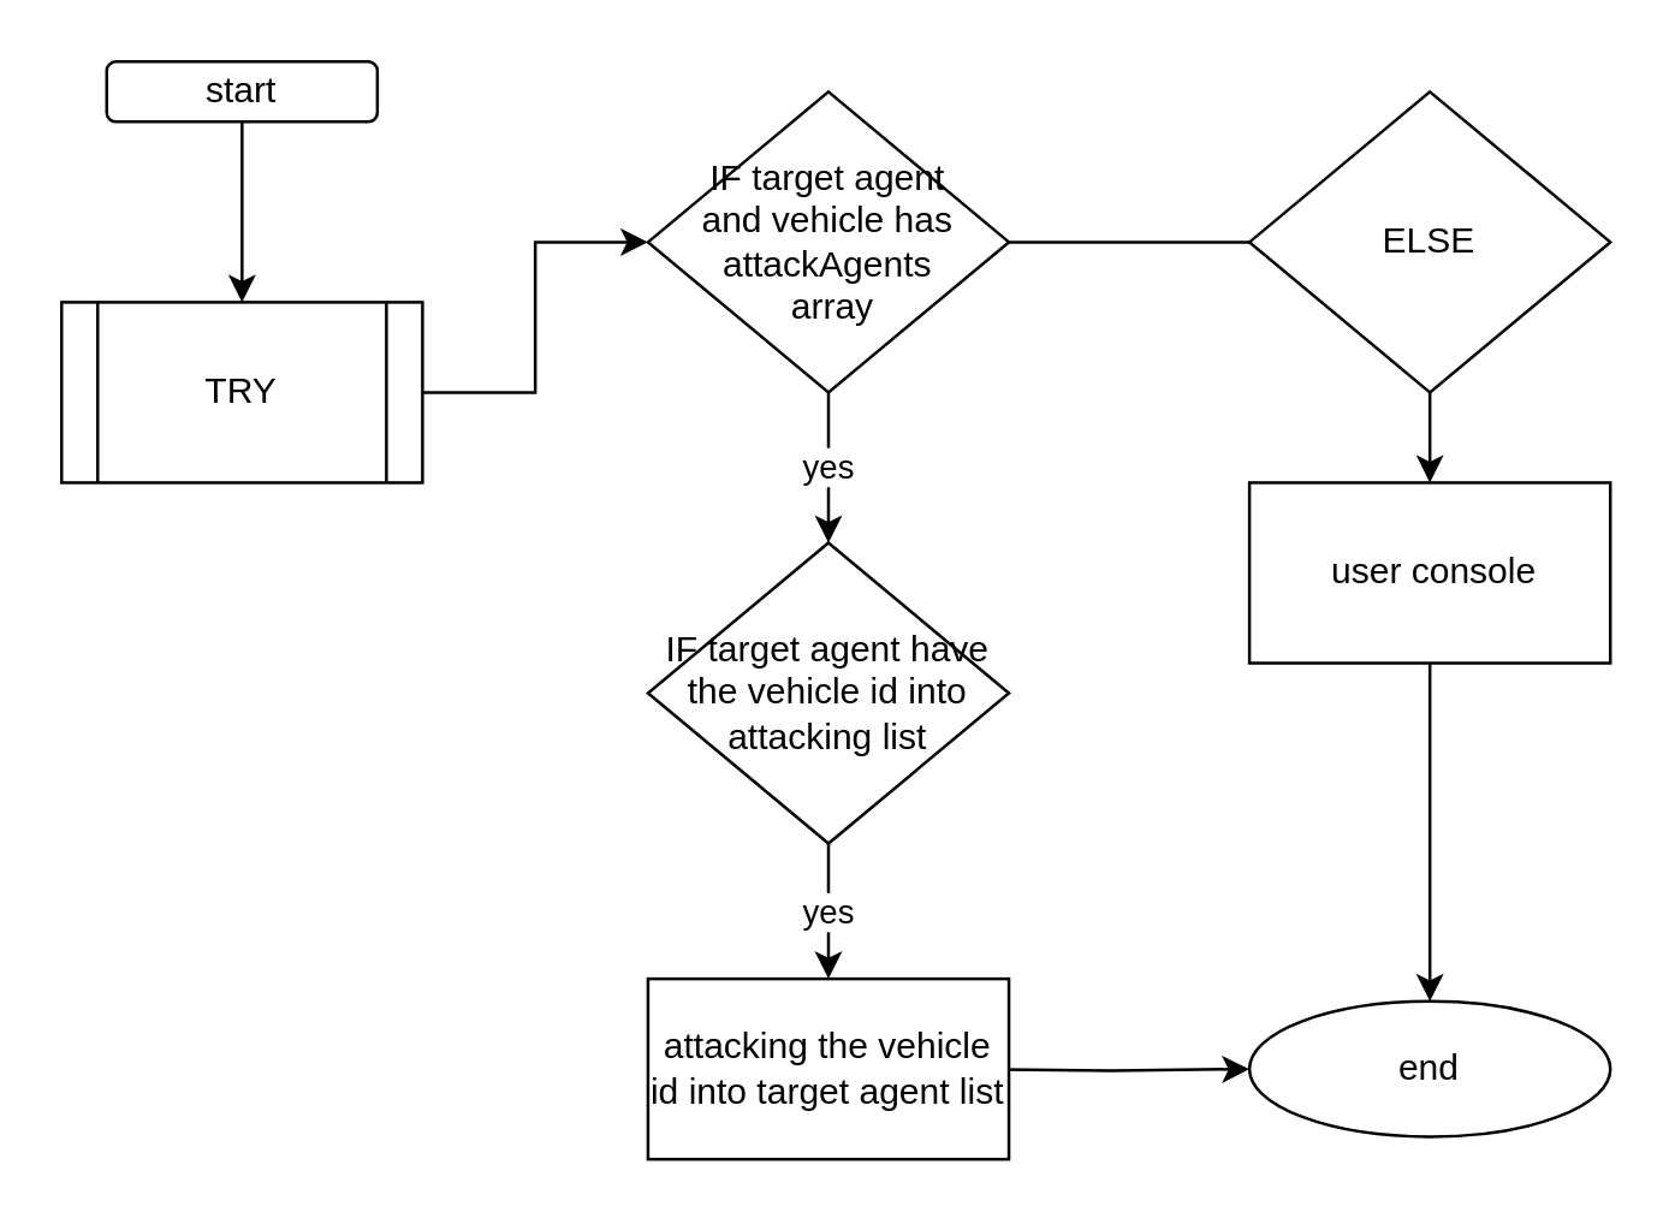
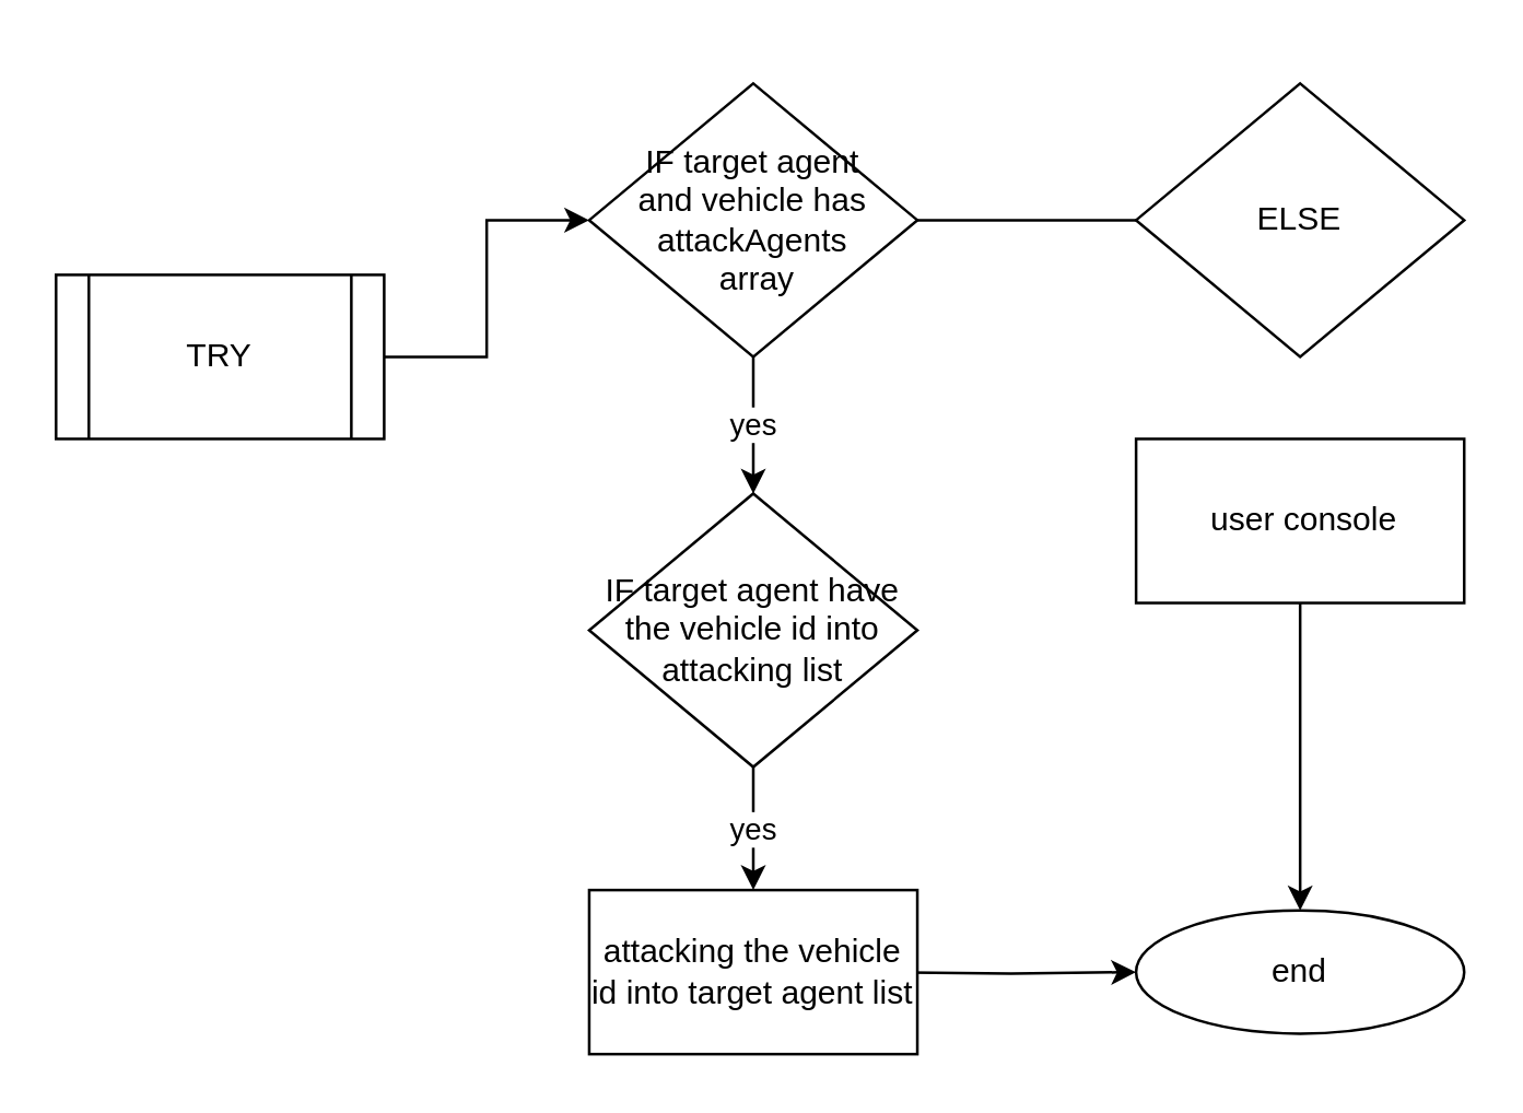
  <mxCell id="0" />
  <mxCell id="1" parent="0" />
- <mxCell id="2" value="" style="edgeStyle=orthogonalEdgeStyle;rounded=0;orthogonalLoop=1;jettySize=auto;html=1;" parent="1" source="3" target="5" edge="1"><mxGeometry relative="1" as="geometry" /></mxCell>
- <mxCell id="3" value="start" style="rounded=1;whiteSpace=wrap;html=1;" parent="1" vertex="1"><mxGeometry x="35" y="20" width="90" height="20" as="geometry" /></mxCell>
  <mxCell id="4" value="" style="edgeStyle=orthogonalEdgeStyle;rounded=0;orthogonalLoop=1;jettySize=auto;html=1;" parent="1" source="5" target="8" edge="1"><mxGeometry relative="1" as="geometry" /></mxCell>
  <mxCell id="5" value="TRY" style="shape=process;whiteSpace=wrap;html=1;backgroundOutline=1;" parent="1" vertex="1"><mxGeometry x="20" y="100" width="120" height="60" as="geometry" /></mxCell>
  <mxCell id="6" value="yes" style="edgeStyle=orthogonalEdgeStyle;rounded=0;orthogonalLoop=1;jettySize=auto;html=1;" parent="1" source="8" target="10" edge="1"><mxGeometry relative="1" as="geometry" /></mxCell>
  <mxCell id="7" value="" style="edgeStyle=orthogonalEdgeStyle;rounded=0;orthogonalLoop=1;jettySize=auto;html=1;endArrow=none;" parent="1" source="8" target="13" edge="1"><mxGeometry relative="1" as="geometry" /></mxCell>
  <mxCell id="8" value="IF target agent &lt;br&gt;and vehicle has attackAgents&lt;br&gt;&amp;nbsp;array" style="rhombus;whiteSpace=wrap;html=1;" parent="1" vertex="1"><mxGeometry x="215" y="30" width="120" height="100" as="geometry" /></mxCell>
  <mxCell id="9" value="yes" style="edgeStyle=orthogonalEdgeStyle;rounded=0;orthogonalLoop=1;jettySize=auto;html=1;" parent="1" source="10" target="17" edge="1"><mxGeometry relative="1" as="geometry" /></mxCell>
  <mxCell id="10" value="IF target agent have the vehicle id into attacking list" style="rhombus;whiteSpace=wrap;html=1;" parent="1" vertex="1"><mxGeometry x="215" y="180" width="120" height="100" as="geometry" /></mxCell>
  <mxCell id="11" value="" style="edgeStyle=orthogonalEdgeStyle;rounded=0;orthogonalLoop=1;jettySize=auto;html=1;" parent="1" target="16" edge="1"><mxGeometry relative="1" as="geometry"><mxPoint x="322.5" y="355" as="sourcePoint" /></mxGeometry></mxCell>
- <mxCell id="12" value="" style="edgeStyle=orthogonalEdgeStyle;rounded=0;orthogonalLoop=1;jettySize=auto;html=1;" parent="1" source="13" target="15" edge="1"><mxGeometry relative="1" as="geometry" /></mxCell>
  <mxCell id="13" value="ELSE" style="rhombus;whiteSpace=wrap;html=1;" parent="1" vertex="1"><mxGeometry x="415" y="30" width="120" height="100" as="geometry" /></mxCell>
  <mxCell id="14" value="" style="edgeStyle=orthogonalEdgeStyle;rounded=0;orthogonalLoop=1;jettySize=auto;html=1;" parent="1" source="15" target="16" edge="1"><mxGeometry relative="1" as="geometry" /></mxCell>
  <mxCell id="15" value="&lt;span style=&quot;white-space: pre&quot;&gt; &lt;/span&gt;user console" style="rounded=0;whiteSpace=wrap;html=1;" parent="1" vertex="1"><mxGeometry x="415" y="160" width="120" height="60" as="geometry" /></mxCell>
  <mxCell id="16" value="end" style="ellipse;whiteSpace=wrap;html=1;" parent="1" vertex="1"><mxGeometry x="415" y="332.5" width="120" height="45" as="geometry" /></mxCell>
  <mxCell id="17" value="attacking the vehicle id into target agent list" style="rounded=0;whiteSpace=wrap;html=1;" parent="1" vertex="1"><mxGeometry x="215" y="325" width="120" height="60" as="geometry" /></mxCell>
